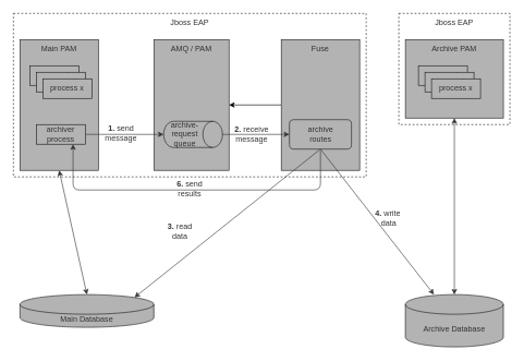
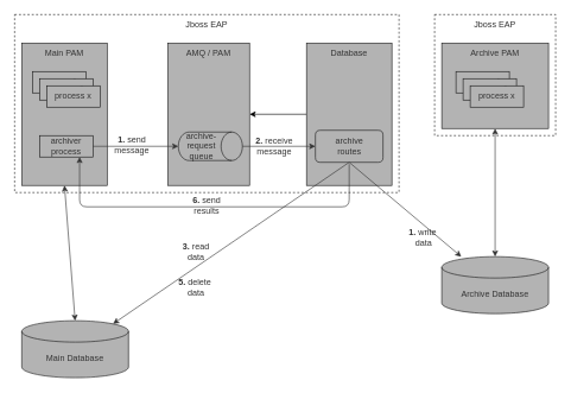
  <mxCell id="0" />
  <mxCell id="1" parent="0" />
  <mxCell id="2" value="Jboss EAP" style="rounded=0;whiteSpace=wrap;html=1;strokeColor=#1A1A1A;fontColor=#333333;fillColor=none;dashed=1;verticalAlign=top;" vertex="1" parent="1"><mxGeometry x="610" y="20" width="170" height="170" as="geometry" /></mxCell>
  <mxCell id="3" value="Jboss EAP" style="rounded=0;whiteSpace=wrap;html=1;strokeColor=#1A1A1A;fontColor=#333333;fillColor=none;dashed=1;verticalAlign=top;" vertex="1" parent="1"><mxGeometry x="20" y="20" width="540" height="250" as="geometry" /></mxCell>
- <mxCell id="4" value="Main Database" style="shape=cylinder3;whiteSpace=wrap;html=1;boundedLbl=1;backgroundOutline=1;size=15;fillColor=#B3B3B3;strokeColor=#1A1A1A;fontColor=#333333;" vertex="1" parent="1"><mxGeometry x="30" y="450" width="205" height="50" as="geometry" /></mxCell>
- <mxCell id="5" value="Archive Database" style="shape=cylinder3;whiteSpace=wrap;html=1;boundedLbl=1;backgroundOutline=1;size=15;fillColor=#B3B3B3;strokeColor=#1A1A1A;fontColor=#333333;" vertex="1" parent="1"><mxGeometry x="620" y="450" width="150" height="80" as="geometry" /></mxCell>
+ <mxCell id="4" value="Main Database" style="shape=cylinder3;whiteSpace=wrap;html=1;boundedLbl=1;backgroundOutline=1;size=15;fillColor=#B3B3B3;strokeColor=#1A1A1A;fontColor=#333333;" vertex="1" parent="1"><mxGeometry x="30" y="450" width="150" height="80" as="geometry" /></mxCell>
+ <mxCell id="5" value="Archive Database" style="shape=cylinder3;whiteSpace=wrap;html=1;boundedLbl=1;backgroundOutline=1;size=15;fillColor=#B3B3B3;strokeColor=#1A1A1A;fontColor=#333333;" vertex="1" parent="1"><mxGeometry x="620" y="360" width="150" height="80" as="geometry" /></mxCell>
  <mxCell id="6" value="Main PAM" style="rounded=0;whiteSpace=wrap;html=1;fillColor=#B3B3B3;strokeColor=#1A1A1A;fontColor=#333333;verticalAlign=top;" vertex="1" parent="1"><mxGeometry x="30" y="60" width="120" height="200" as="geometry" /></mxCell>
  <mxCell id="7" value="AMQ / PAM" style="rounded=0;whiteSpace=wrap;html=1;fillColor=#B3B3B3;strokeColor=#1A1A1A;fontColor=#333333;verticalAlign=top;" vertex="1" parent="1"><mxGeometry x="235" y="60" width="115" height="200" as="geometry" /></mxCell>
  <mxCell id="8" value="Archive PAM" style="rounded=0;whiteSpace=wrap;html=1;fillColor=#B3B3B3;strokeColor=#1A1A1A;fontColor=#333333;verticalAlign=top;" vertex="1" parent="1"><mxGeometry x="620" y="60" width="150" height="120" as="geometry" /></mxCell>
  <mxCell id="9" value="process 1" style="rounded=0;whiteSpace=wrap;html=1;fillColor=#B3B3B3;strokeColor=#1A1A1A;fontColor=#333333;" vertex="1" parent="1"><mxGeometry x="45" y="100" width="75" height="30" as="geometry" /></mxCell>
  <mxCell id="10" value="process 1" style="rounded=0;whiteSpace=wrap;html=1;fillColor=#B3B3B3;strokeColor=#1A1A1A;fontColor=#333333;" vertex="1" parent="1"><mxGeometry x="55" y="110" width="75" height="30" as="geometry" /></mxCell>
  <mxCell id="11" value="process x" style="rounded=0;whiteSpace=wrap;html=1;fillColor=#B3B3B3;strokeColor=#1A1A1A;fontColor=#333333;" vertex="1" parent="1"><mxGeometry x="65" y="120" width="75" height="30" as="geometry" /></mxCell>
  <mxCell id="12" value="process 1" style="rounded=0;whiteSpace=wrap;html=1;fillColor=#B3B3B3;strokeColor=#1A1A1A;fontColor=#333333;" vertex="1" parent="1"><mxGeometry x="640" y="100" width="75" height="30" as="geometry" /></mxCell>
  <mxCell id="13" value="process 1" style="rounded=0;whiteSpace=wrap;html=1;fillColor=#B3B3B3;strokeColor=#1A1A1A;fontColor=#333333;" vertex="1" parent="1"><mxGeometry x="650" y="110" width="75" height="30" as="geometry" /></mxCell>
  <mxCell id="14" value="process x" style="rounded=0;whiteSpace=wrap;html=1;fillColor=#B3B3B3;strokeColor=#1A1A1A;fontColor=#333333;" vertex="1" parent="1"><mxGeometry x="660" y="120" width="75" height="30" as="geometry" /></mxCell>
  <mxCell id="15" value="" style="edgeStyle=orthogonalEdgeStyle;rounded=0;orthogonalLoop=1;jettySize=auto;html=1;fontColor=#333333;" edge="1" parent="1" source="16" target="7"><mxGeometry relative="1" as="geometry" /></mxCell>
- <mxCell id="16" value="Fuse" style="rounded=0;whiteSpace=wrap;html=1;fillColor=#B3B3B3;strokeColor=#1A1A1A;fontColor=#333333;verticalAlign=top;" vertex="1" parent="1"><mxGeometry x="430" y="60" width="120" height="200" as="geometry" /></mxCell>
+ <mxCell id="16" value="Database" style="rounded=0;whiteSpace=wrap;html=1;fillColor=#B3B3B3;strokeColor=#1A1A1A;fontColor=#333333;verticalAlign=top;" vertex="1" parent="1"><mxGeometry x="430" y="60" width="120" height="200" as="geometry" /></mxCell>
  <mxCell id="17" value="archiver process" style="rounded=0;whiteSpace=wrap;html=1;fillColor=#B3B3B3;strokeColor=#1A1A1A;fontColor=#333333;" vertex="1" parent="1"><mxGeometry x="55" y="190" width="75" height="30" as="geometry" /></mxCell>
  <mxCell id="18" value="" style="endArrow=classic;startArrow=classic;html=1;fontColor=#333333;strokeColor=#333333;exitX=0.5;exitY=0;exitDx=0;exitDy=0;exitPerimeter=0;entryX=0.5;entryY=1;entryDx=0;entryDy=0;" edge="1" parent="1" source="4" target="6"><mxGeometry width="50" height="50" relative="1" as="geometry"><mxPoint x="420" y="310" as="sourcePoint" /><mxPoint x="470" y="260" as="targetPoint" /></mxGeometry></mxCell>
  <mxCell id="19" value="archive-request&lt;br&gt;queue" style="shape=cylinder3;whiteSpace=wrap;html=1;boundedLbl=1;backgroundOutline=1;size=15;strokeColor=#1A1A1A;fillColor=#B3B3B3;fontColor=#333333;direction=south;" vertex="1" parent="1"><mxGeometry x="250" y="185" width="90" height="40" as="geometry" /></mxCell>
  <mxCell id="20" value="" style="endArrow=classic;html=1;strokeColor=#333333;fontColor=#333333;exitX=1;exitY=0.5;exitDx=0;exitDy=0;entryX=0.5;entryY=1;entryDx=0;entryDy=0;entryPerimeter=0;" edge="1" parent="1" source="17" target="19"><mxGeometry width="50" height="50" relative="1" as="geometry"><mxPoint x="420" y="290" as="sourcePoint" /><mxPoint x="470" y="240" as="targetPoint" /></mxGeometry></mxCell>
  <mxCell id="21" value="archive&lt;br&gt;routes" style="rounded=1;whiteSpace=wrap;html=1;strokeColor=#1A1A1A;fillColor=#B3B3B3;fontColor=#333333;" vertex="1" parent="1"><mxGeometry x="442.5" y="182.5" width="95" height="45" as="geometry" /></mxCell>
  <mxCell id="22" value="" style="endArrow=classic;html=1;strokeColor=#333333;fontColor=#333333;exitX=0.5;exitY=0;exitDx=0;exitDy=0;exitPerimeter=0;entryX=0;entryY=0.5;entryDx=0;entryDy=0;" edge="1" parent="1" source="19" target="21"><mxGeometry width="50" height="50" relative="1" as="geometry"><mxPoint x="420" y="280" as="sourcePoint" /><mxPoint x="470" y="230" as="targetPoint" /></mxGeometry></mxCell>
  <mxCell id="23" value="" style="endArrow=classic;startArrow=classic;html=1;fontColor=#333333;strokeColor=#333333;exitX=0.5;exitY=0;exitDx=0;exitDy=0;exitPerimeter=0;entryX=0.5;entryY=1;entryDx=0;entryDy=0;" edge="1" parent="1" source="5" target="8"><mxGeometry width="50" height="50" relative="1" as="geometry"><mxPoint x="115" y="460" as="sourcePoint" /><mxPoint x="115" y="270" as="targetPoint" /></mxGeometry></mxCell>
  <mxCell id="24" value="" style="endArrow=classic;html=1;strokeColor=#333333;fontColor=#333333;exitX=0.5;exitY=1;exitDx=0;exitDy=0;entryX=0.855;entryY=0;entryDx=0;entryDy=4.35;entryPerimeter=0;" edge="1" parent="1" source="21" target="4"><mxGeometry width="50" height="50" relative="1" as="geometry"><mxPoint x="420" y="280" as="sourcePoint" /><mxPoint x="470" y="230" as="targetPoint" /></mxGeometry></mxCell>
  <mxCell id="25" value="" style="endArrow=classic;html=1;strokeColor=#333333;fontColor=#333333;exitX=0.5;exitY=1;exitDx=0;exitDy=0;" edge="1" parent="1" source="21" target="5"><mxGeometry width="50" height="50" relative="1" as="geometry"><mxPoint x="420" y="237.5" as="sourcePoint" /><mxPoint x="168.25" y="464.35" as="targetPoint" /></mxGeometry></mxCell>
  <mxCell id="26" value="&lt;b&gt;1.&lt;/b&gt; send message" style="text;html=1;strokeColor=none;fillColor=none;align=center;verticalAlign=middle;whiteSpace=wrap;rounded=0;dashed=1;fontColor=#333333;" vertex="1" parent="1"><mxGeometry x="150" y="189.5" width="70" height="27.5" as="geometry" /></mxCell>
  <mxCell id="27" value="&lt;b&gt;2.&lt;/b&gt; receive message" style="text;html=1;strokeColor=none;fillColor=none;align=center;verticalAlign=middle;whiteSpace=wrap;rounded=0;dashed=1;fontColor=#333333;" vertex="1" parent="1"><mxGeometry x="350" y="190" width="70" height="27.5" as="geometry" /></mxCell>
  <mxCell id="28" value="&lt;b&gt;3.&lt;/b&gt; read &lt;br&gt;data" style="text;html=1;strokeColor=none;fillColor=none;align=center;verticalAlign=middle;whiteSpace=wrap;rounded=0;dashed=1;fontColor=#333333;" vertex="1" parent="1"><mxGeometry x="240" y="340" width="70" height="27.5" as="geometry" /></mxCell>
- <mxCell id="29" value="&lt;b&gt;4.&lt;/b&gt; write&amp;nbsp;&lt;br&gt;data" style="text;html=1;strokeColor=none;fillColor=none;align=center;verticalAlign=middle;whiteSpace=wrap;rounded=0;dashed=1;fontColor=#333333;" vertex="1" parent="1"><mxGeometry x="560" y="320" width="70" height="27.5" as="geometry" /></mxCell>
+ <mxCell id="29" value="&lt;b&gt;1.&lt;/b&gt; write&amp;nbsp;&lt;br&gt;data" style="text;html=1;strokeColor=none;fillColor=none;align=center;verticalAlign=middle;whiteSpace=wrap;rounded=0;dashed=1;fontColor=#333333;" vertex="1" parent="1"><mxGeometry x="560" y="320" width="70" height="27.5" as="geometry" /></mxCell>
+ <mxCell id="30" value="&lt;b&gt;5.&lt;/b&gt; delete&amp;nbsp;&lt;br&gt;data" style="text;html=1;strokeColor=none;fillColor=none;align=center;verticalAlign=middle;whiteSpace=wrap;rounded=0;dashed=1;fontColor=#333333;" vertex="1" parent="1"><mxGeometry x="240" y="390" width="70" height="27.5" as="geometry" /></mxCell>
  <mxCell id="31" value="" style="edgeStyle=elbowEdgeStyle;elbow=vertical;endArrow=classic;html=1;strokeColor=#333333;fontColor=#333333;entryX=0.75;entryY=1;entryDx=0;entryDy=0;" edge="1" parent="1" target="17"><mxGeometry width="50" height="50" relative="1" as="geometry"><mxPoint x="490" y="230" as="sourcePoint" /><mxPoint x="620" y="220" as="targetPoint" /><Array as="points"><mxPoint x="260" y="290" /></Array></mxGeometry></mxCell>
  <mxCell id="32" value="&lt;b&gt;6.&lt;/b&gt; send results" style="text;html=1;strokeColor=none;fillColor=none;align=center;verticalAlign=middle;whiteSpace=wrap;rounded=0;dashed=1;fontColor=#333333;" vertex="1" parent="1"><mxGeometry x="255" y="274" width="70" height="27.5" as="geometry" /></mxCell>
